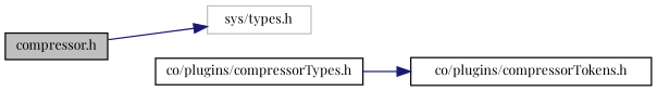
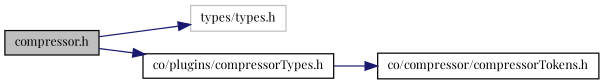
  digraph {
    fontname="Playfair Display"
    rankdir=LR
    node [color=black fillcolor=white fontname="Playfair Display" fontsize=10 shape=record style=filled]
    edge [color=midnightblue fontname="Playfair Display" fontsize=10 labelfontname=FreeSans labelfontsize=10 style=solid]
    n1 [fillcolor=grey75 fontcolor=black height=0.2 label="compressor.h" width=0.4]
-   n2 [color=grey75 height=0.2 label="sys/types.h" width=0.4]
+   n2 [color=grey75 height=0.2 label="types/types.h" width=0.4]
    n3 [height=0.2 label="co/plugins/compressorTypes.h" width=0.4]
-   n4 [height=0.2 label="co/plugins/compressorTokens.h" width=0.4]
+   n4 [height=0.2 label="co/compressor/compressorTokens.h" width=0.4]
    n1 -> n2
+   n1 -> n3
    n3 -> n4
  }
